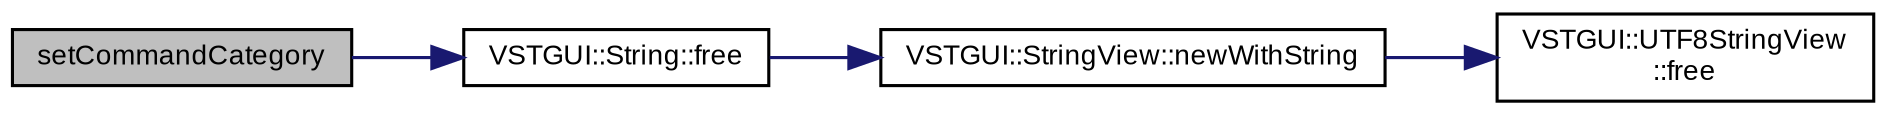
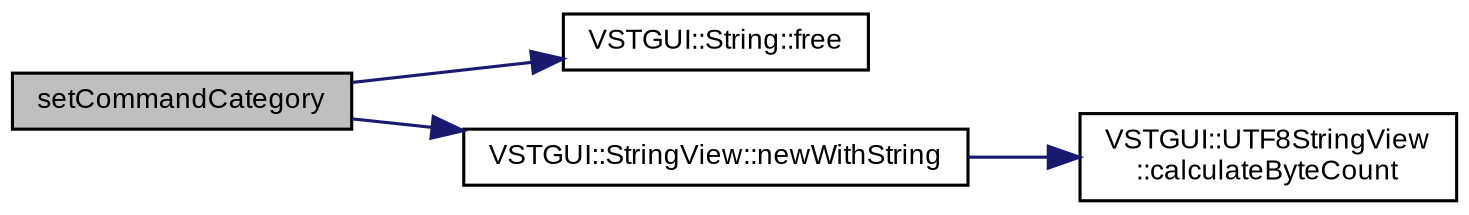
  digraph {
    rankdir=LR
    node [color=black fontname=Arial fontsize=9 shape=record]
    edge [color=midnightblue fontname=Arial fontsize=9 labelfontname=Arial labelfontsize=9 style=solid]
    n1 [fillcolor=grey75 fontcolor=black height=0.2 label=setCommandCategory style=filled width=0.4]
    n2 [height=0.2 label="VSTGUI::String::free" width=0.4]
    n3 [height=0.2 label="VSTGUI::StringView::newWithString" width=0.4]
-   n4 [height=0.2 label="VSTGUI::UTF8StringView\l::free" width=0.4]
+   n4 [height=0.2 label="VSTGUI::UTF8StringView\l::calculateByteCount" width=0.4]
    n1 -> n2
-   n2 -> n3
+   n1 -> n3
    n3 -> n4
  }
